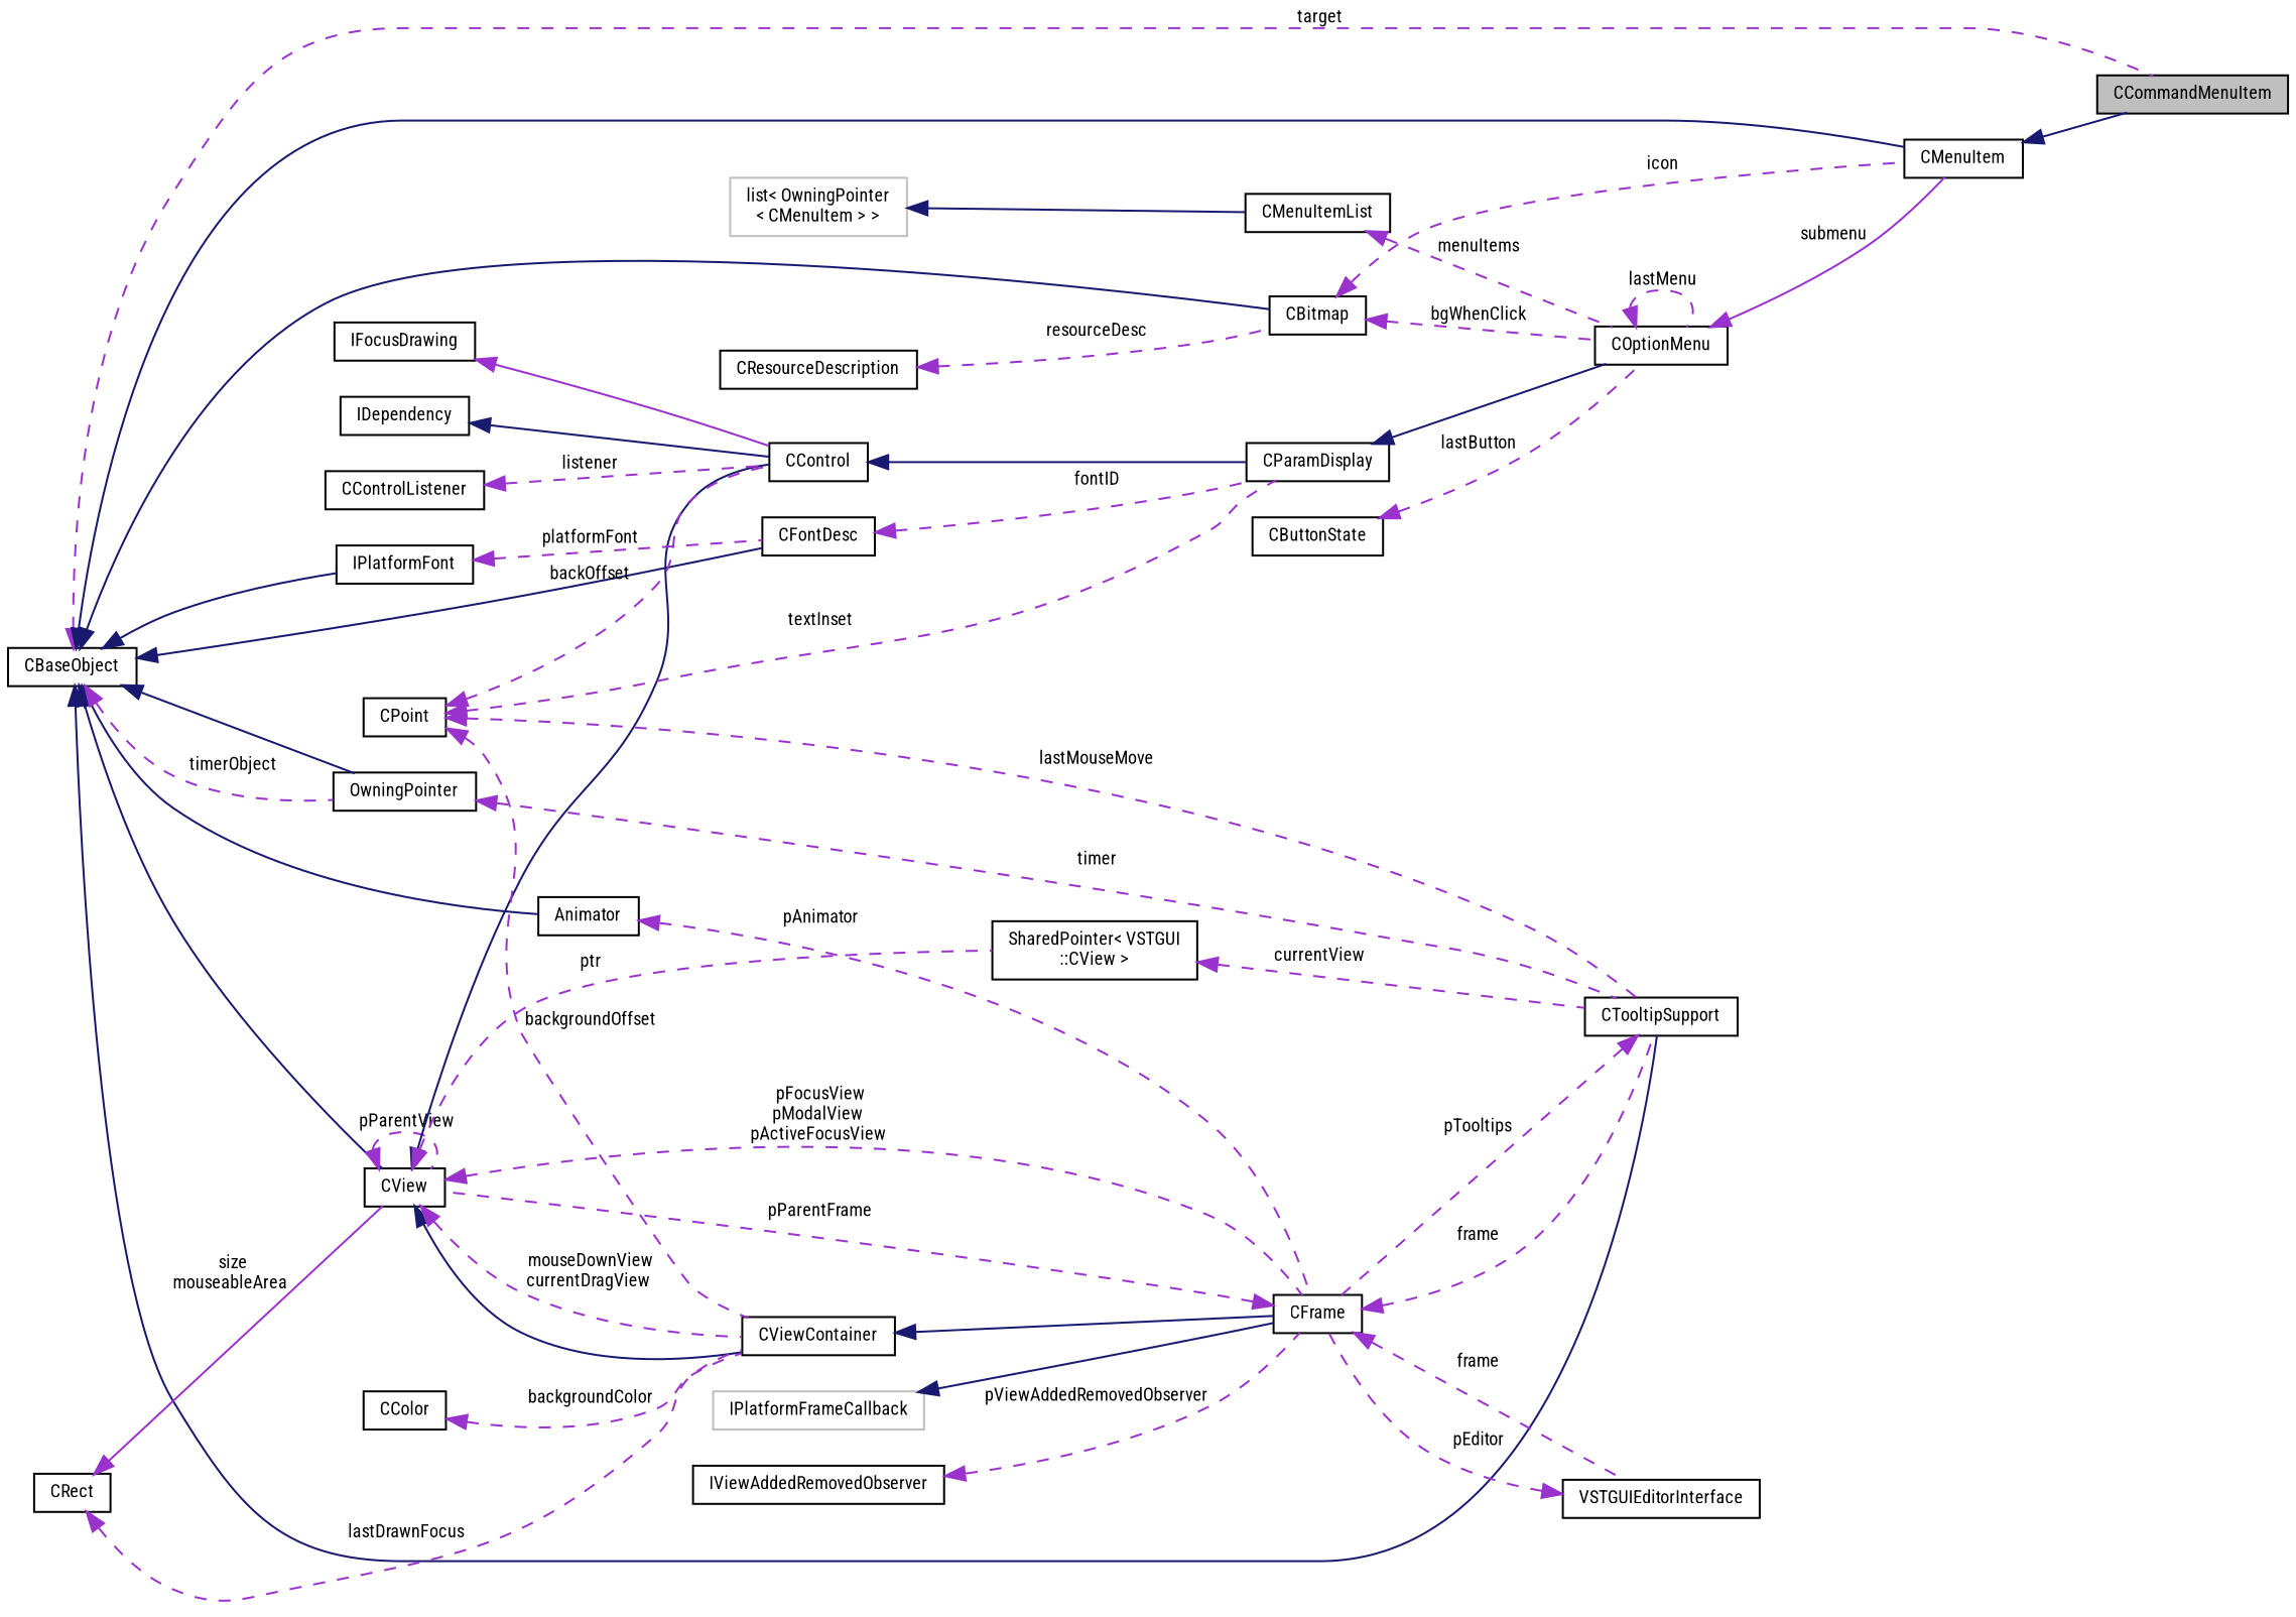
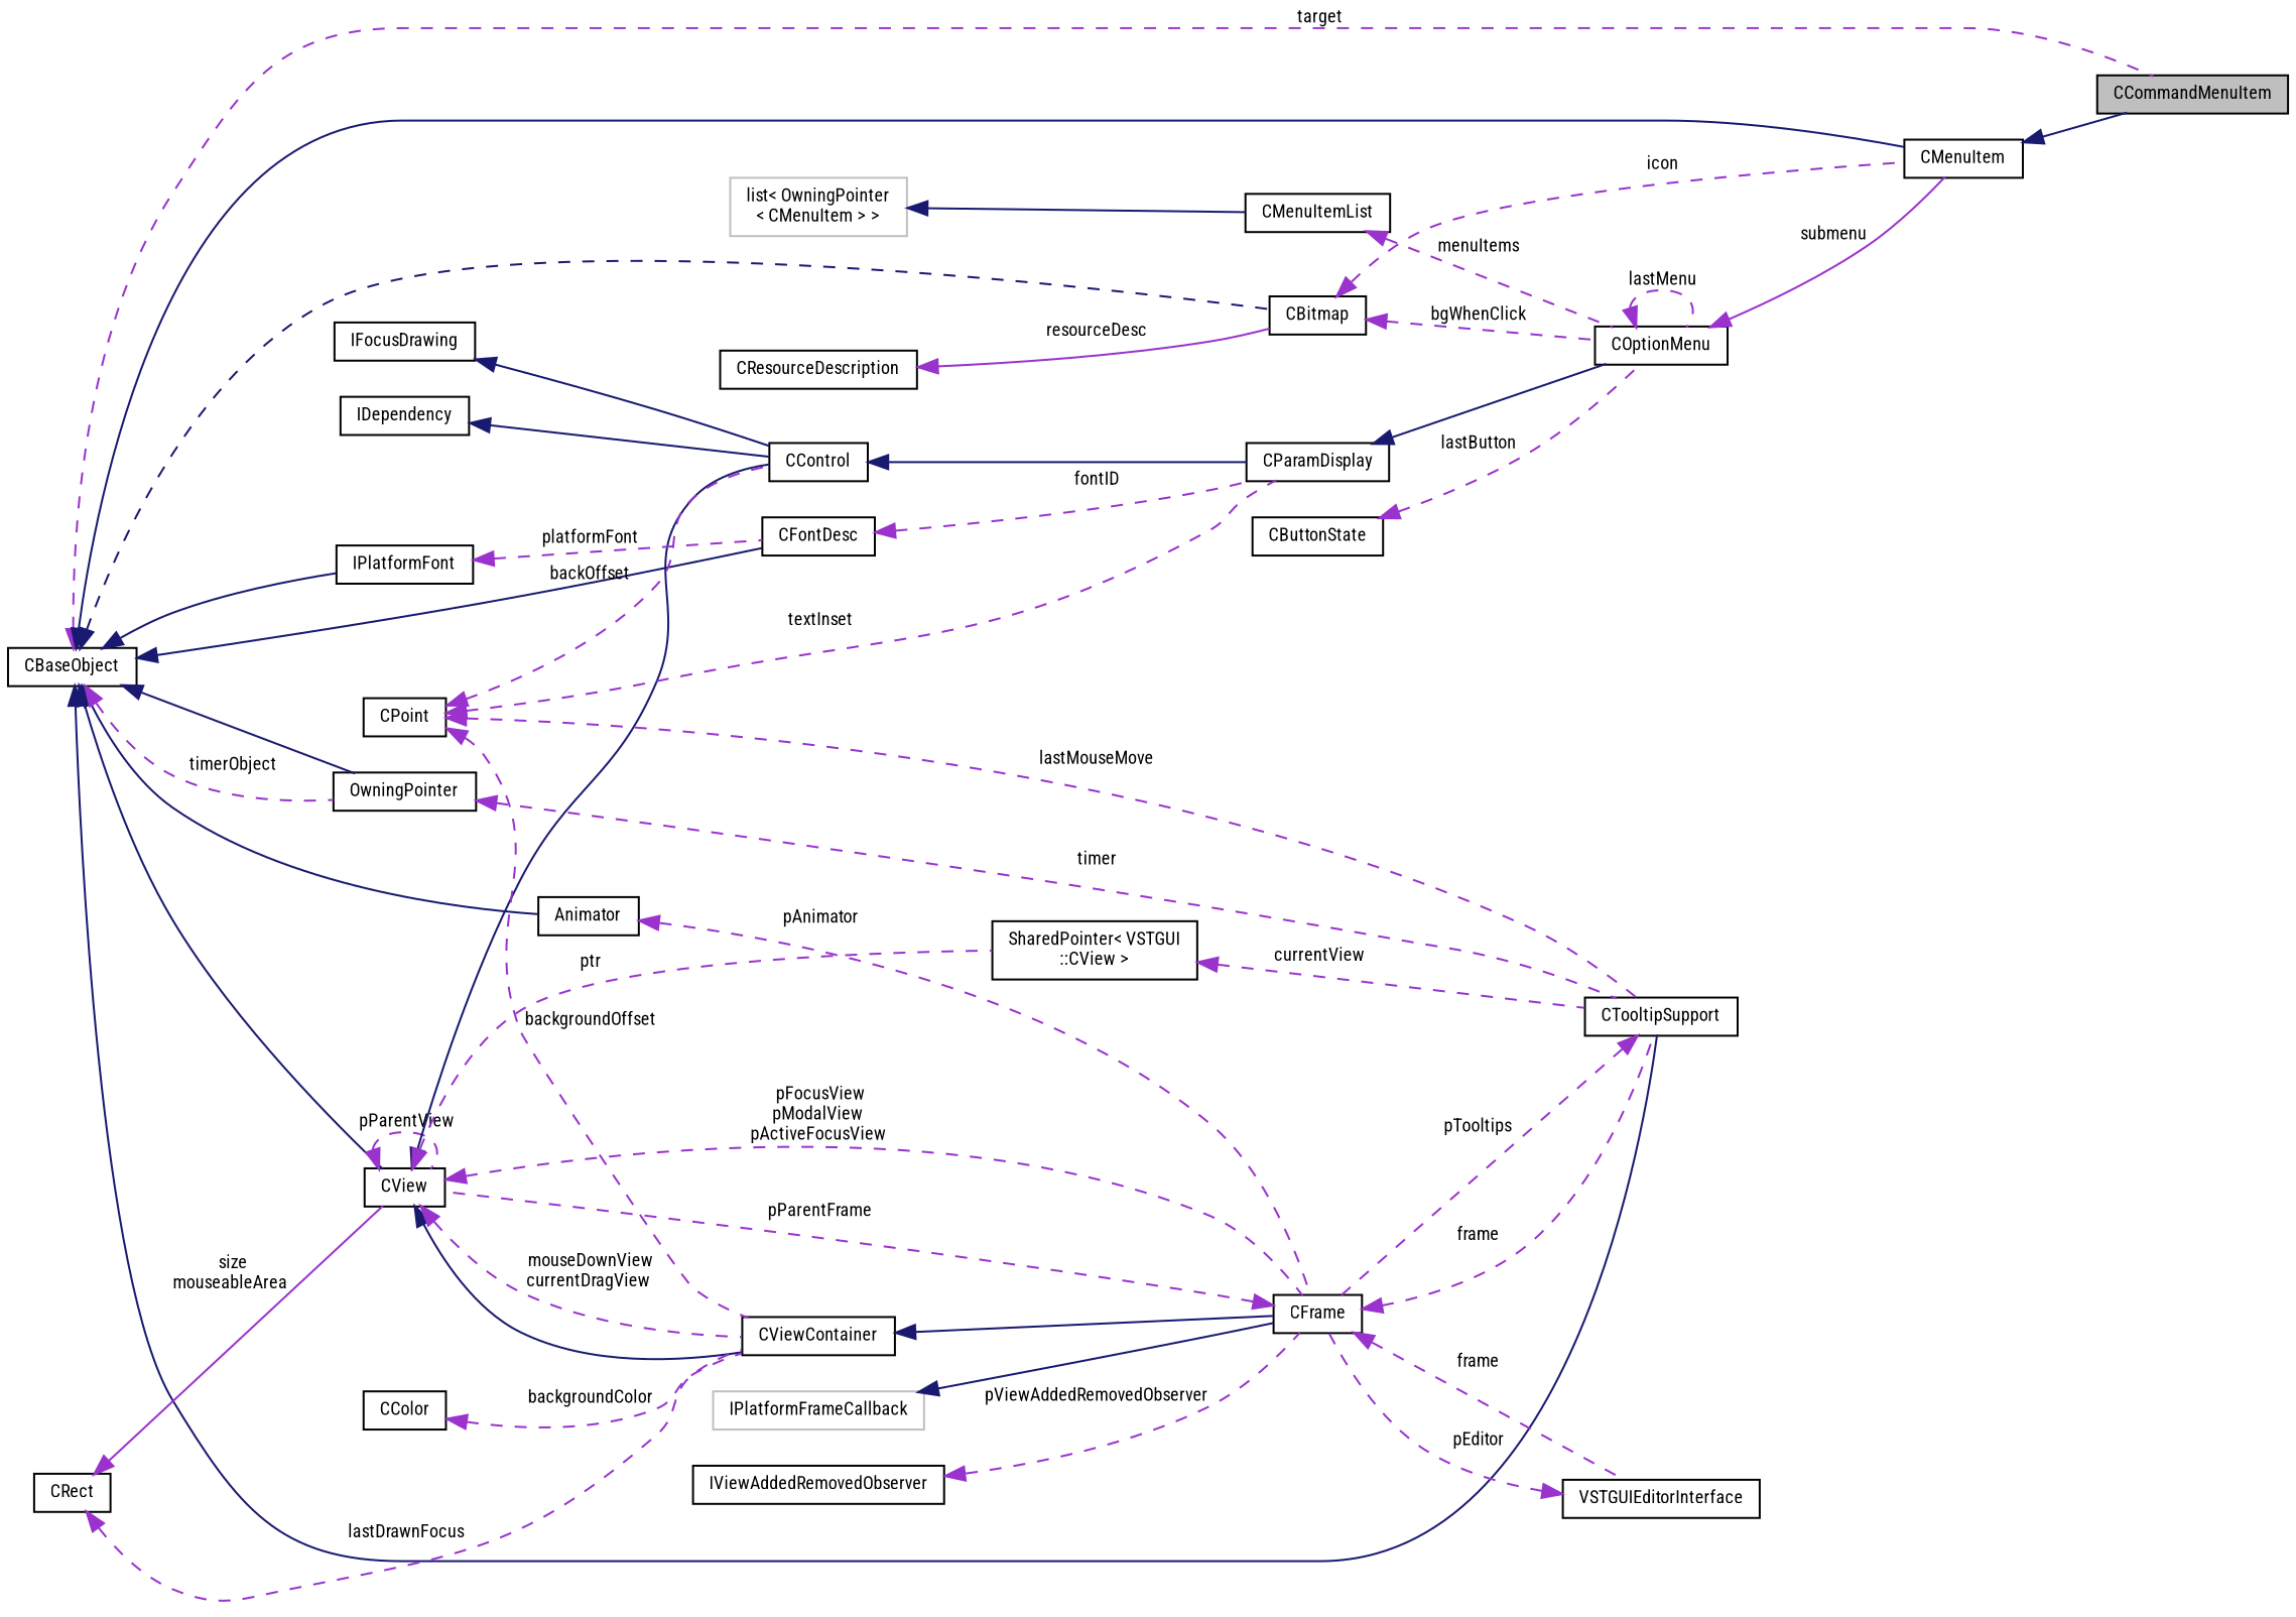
  digraph {
    fontname="Roboto Condensed"
    rankdir=LR
    node [color=black fontname="Roboto Condensed" fontsize=9 shape=record]
    edge [color=darkorchid3 dir=back fontname="Roboto Condensed" fontsize=9 labelfontname=Arial labelfontsize=9 style=dashed]
    n1 [fillcolor=grey75 fontcolor=black height=0.2 label=CCommandMenuItem style=filled width=0.4]
    n2 [height=0.2 label=CMenuItem width=0.4]
    n3 [height=0.2 label=CBaseObject width=0.4]
    n4 [height=0.2 label=CBitmap width=0.4]
    n5 [height=0.2 label=CView width=0.4]
    n6 [height=0.2 label=Animator width=0.4]
    n7 [height=0.2 label=CTooltipSupport width=0.4]
    n8 [height=0.2 label=OwningPointer width=0.4]
    n9 [height=0.2 label=CFontDesc width=0.4]
    n10 [height=0.2 label=IPlatformFont width=0.4]
    n11 [height=0.2 label=COptionMenu width=0.4]
    n12 [height=0.2 label=CControl width=0.4]
    n13 [height=0.2 label=CFrame width=0.4]
    n14 [height=0.2 label=CViewContainer width=0.4]
    n15 [height=0.2 label="SharedPointer\< VSTGUI\l::CView \>" width=0.4]
    n16 [height=0.2 label=CParamDisplay width=0.4]
    n17 [height=0.2 label=CResourceDescription width=0.4]
    n18 [height=0.2 label=VSTGUIEditorInterface width=0.4]
    n19 [height=0.2 label=CPoint width=0.4]
    n20 [height=0.2 label=CColor width=0.4]
    n21 [height=0.2 label=CRect width=0.4]
    n22 [color=grey75 height=0.2 label=IPlatformFrameCallback width=0.4]
    n23 [height=0.2 label=IViewAddedRemovedObserver width=0.4]
    n24 [height=0.2 label=IFocusDrawing width=0.4]
    n25 [height=0.2 label=IDependency width=0.4]
-   n26 [height=0.2 label=CControlListener width=0.4]
    n27 [height=0.2 label=CButtonState width=0.4]
    n28 [height=0.2 label=CMenuItemList width=0.4]
    n29 [color=grey75 height=0.2 label="list\< OwningPointer\l\< CMenuItem \> \>" width=0.4]
    n2 -> n1 [color=midnightblue style=solid]
    n3 -> n1 [label=" target"]
    n3 -> n2 [color=midnightblue style=solid]
-   n3 -> n4 [color=midnightblue style=solid]
+   n3 -> n4 [color=midnightblue]
    n3 -> n5 [color=midnightblue style=solid]
    n3 -> n6 [color=midnightblue style=solid]
    n3 -> n7 [color=midnightblue style=solid]
    n3 -> n8 [color=midnightblue style=solid]
    n3 -> n8 [label=" timerObject"]
    n3 -> n9 [color=midnightblue style=solid]
    n3 -> n10 [color=midnightblue style=solid]
    n4 -> n2 [label=" icon"]
    n4 -> n11 [label=" bgWhenClick"]
    n5 -> n5 [label=" pParentView"]
    n5 -> n12 [color=midnightblue style=solid]
    n5 -> n13 [label=" pFocusView\npModalView\npActiveFocusView"]
    n5 -> n14 [color=midnightblue style=solid]
    n5 -> n14 [label=" mouseDownView\ncurrentDragView"]
    n5 -> n15 [label=" ptr"]
    n6 -> n13 [label=" pAnimator"]
    n7 -> n13 [label=" pTooltips"]
    n8 -> n7 [label=" timer"]
    n9 -> n16 [label=" fontID"]
    n10 -> n9 [label=" platformFont"]
    n11 -> n2 [label=" submenu" style=solid]
    n11 -> n11 [label=" lastMenu"]
    n12 -> n16 [color=midnightblue style=solid]
    n13 -> n5 [label=" pParentFrame"]
    n13 -> n7 [label=" frame"]
    n13 -> n18 [label=" frame"]
    n14 -> n13 [color=midnightblue style=solid]
    n15 -> n7 [label=" currentView"]
    n16 -> n11 [color=midnightblue style=solid]
-   n17 -> n4 [label=" resourceDesc"]
+   n17 -> n4 [label=" resourceDesc" style=solid]
    n18 -> n13 [label=" pEditor"]
    n19 -> n7 [label=" lastMouseMove"]
    n19 -> n12 [label=" backOffset"]
    n19 -> n14 [label=" backgroundOffset"]
    n19 -> n16 [label=" textInset"]
    n20 -> n14 [label=" backgroundColor"]
    n21 -> n5 [label=" size\nmouseableArea" style=solid]
    n21 -> n14 [label=" lastDrawnFocus"]
    n22 -> n13 [color=midnightblue style=solid]
    n23 -> n13 [label=" pViewAddedRemovedObserver"]
-   n24 -> n12 [style=solid]
+   n24 -> n12 [color=midnightblue style=solid]
    n25 -> n12 [color=midnightblue style=solid]
-   n26 -> n12 [label=" listener"]
    n27 -> n11 [label=" lastButton"]
    n28 -> n11 [label=" menuItems"]
    n29 -> n28 [color=midnightblue style=solid]
  }
